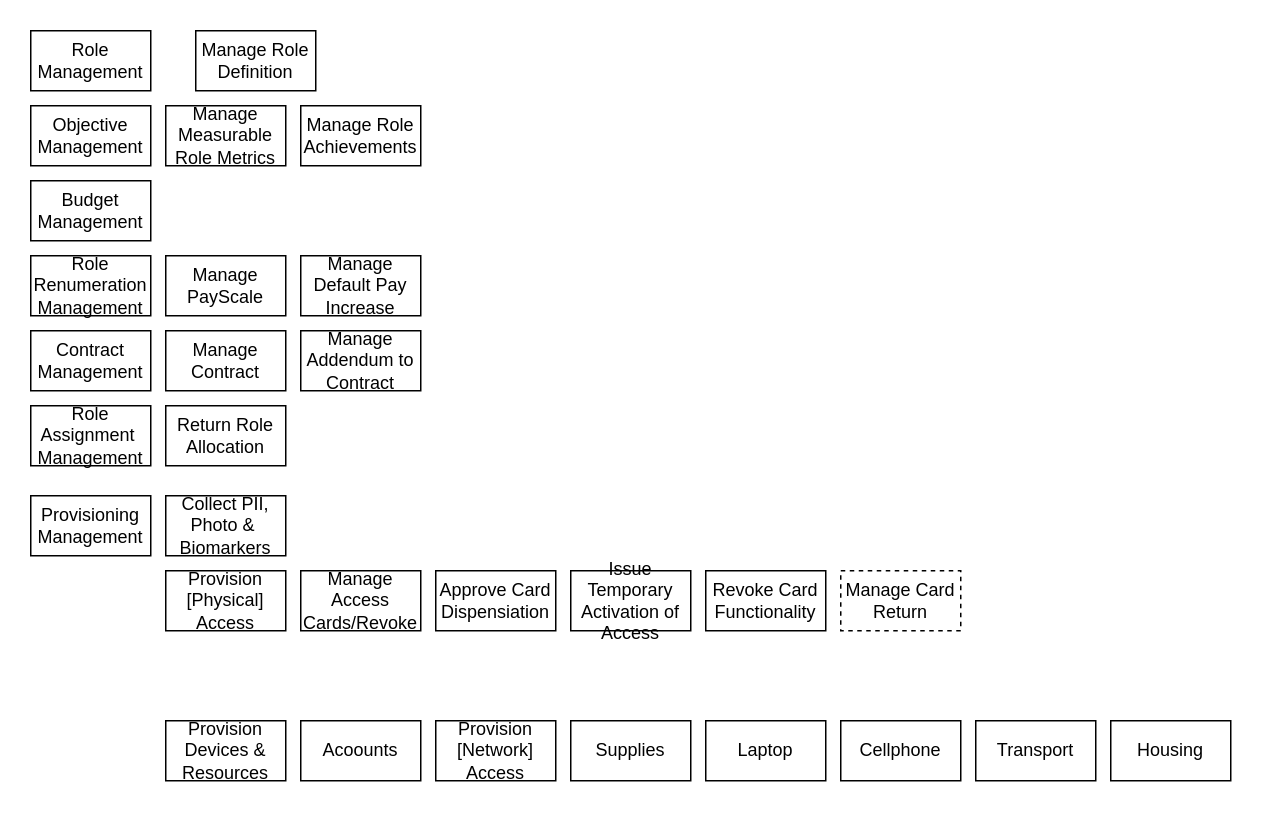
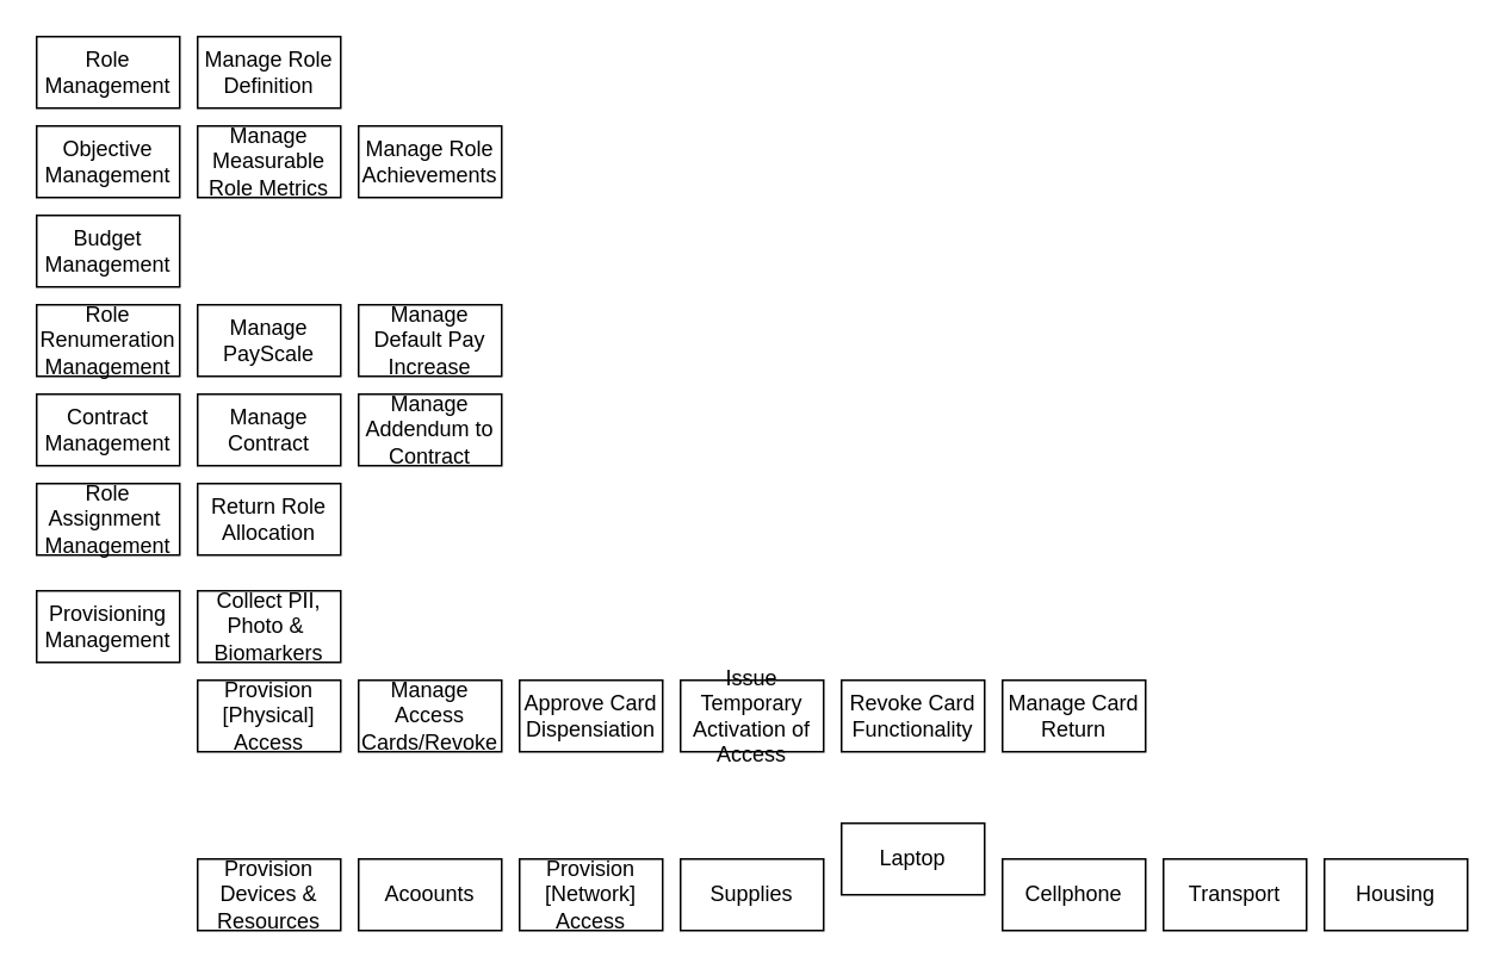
  <mxCell id="0" />
  <mxCell id="1" parent="0" />
  <mxCell id="2" value="Manage Access Cards/Revoke" style="rounded=0;whiteSpace=wrap;html=1;" vertex="1" parent="1"><mxGeometry x="200" y="380" width="80" height="40" as="geometry" /></mxCell>
  <mxCell id="3" value="Approve Card Dispensiation" style="rounded=0;whiteSpace=wrap;html=1;" vertex="1" parent="1"><mxGeometry x="290" y="380" width="80" height="40" as="geometry" /></mxCell>
  <mxCell id="4" value="Issue Temporary Activation of Access" style="rounded=0;whiteSpace=wrap;html=1;" vertex="1" parent="1"><mxGeometry x="380" y="380" width="80" height="40" as="geometry" /></mxCell>
  <mxCell id="5" value="Revoke Card Functionality" style="rounded=0;whiteSpace=wrap;html=1;" vertex="1" parent="1"><mxGeometry x="470" y="380" width="80" height="40" as="geometry" /></mxCell>
- <mxCell id="6" value="Manage Card Return" style="rounded=0;whiteSpace=wrap;html=1;dashed=1;" vertex="1" parent="1"><mxGeometry x="560" y="380" width="80" height="40" as="geometry" /></mxCell>
+ <mxCell id="6" value="Manage Card Return" style="rounded=0;whiteSpace=wrap;html=1;" vertex="1" parent="1"><mxGeometry x="560" y="380" width="80" height="40" as="geometry" /></mxCell>
  <mxCell id="7" value="Collect PII, Photo &amp;amp;&amp;nbsp; Biomarkers" style="rounded=0;whiteSpace=wrap;html=1;" vertex="1" parent="1"><mxGeometry x="110" y="330" width="80" height="40" as="geometry" /></mxCell>
  <mxCell id="8" value="Manage Contract" style="rounded=0;whiteSpace=wrap;html=1;" vertex="1" parent="1"><mxGeometry x="110" y="220" width="80" height="40" as="geometry" /></mxCell>
  <mxCell id="9" value="Manage PayScale" style="rounded=0;whiteSpace=wrap;html=1;" vertex="1" parent="1"><mxGeometry x="110" y="170" width="80" height="40" as="geometry" /></mxCell>
  <mxCell id="10" value="Manage Default Pay Increase" style="rounded=0;whiteSpace=wrap;html=1;" vertex="1" parent="1"><mxGeometry x="200" y="170" width="80" height="40" as="geometry" /></mxCell>
  <mxCell id="11" value="Manage Addendum to Contract" style="rounded=0;whiteSpace=wrap;html=1;" vertex="1" parent="1"><mxGeometry x="200" y="220" width="80" height="40" as="geometry" /></mxCell>
  <mxCell id="12" value="Return Role&lt;br&gt;Allocation" style="rounded=0;whiteSpace=wrap;html=1;" vertex="1" parent="1"><mxGeometry x="110" y="270" width="80" height="40" as="geometry" /></mxCell>
- <mxCell id="13" value="Manage Role&lt;br&gt;Definition" style="rounded=0;whiteSpace=wrap;html=1;" vertex="1" parent="1"><mxGeometry x="130" y="20" width="80" height="40" as="geometry" /></mxCell>
+ <mxCell id="13" value="Manage Role&lt;br&gt;Definition" style="rounded=0;whiteSpace=wrap;html=1;" vertex="1" parent="1"><mxGeometry x="110" y="20" width="80" height="40" as="geometry" /></mxCell>
  <mxCell id="14" value="Manage Measurable Role Metrics" style="rounded=0;whiteSpace=wrap;html=1;" vertex="1" parent="1"><mxGeometry x="110" y="70" width="80" height="40" as="geometry" /></mxCell>
  <mxCell id="15" value="Manage Role Achievements" style="rounded=0;whiteSpace=wrap;html=1;" vertex="1" parent="1"><mxGeometry x="200" y="70" width="80" height="40" as="geometry" /></mxCell>
  <mxCell id="16" value="Role Management" style="rounded=0;whiteSpace=wrap;html=1;" vertex="1" parent="1"><mxGeometry x="20" y="20" width="80" height="40" as="geometry" /></mxCell>
  <mxCell id="17" value="Objective Management" style="rounded=0;whiteSpace=wrap;html=1;" vertex="1" parent="1"><mxGeometry x="20" y="70" width="80" height="40" as="geometry" /></mxCell>
  <mxCell id="18" value="Role Assignment&amp;nbsp;&lt;br&gt;Management" style="rounded=0;whiteSpace=wrap;html=1;" vertex="1" parent="1"><mxGeometry x="20" y="270" width="80" height="40" as="geometry" /></mxCell>
  <mxCell id="19" value="Role Renumeration&lt;br&gt;Management" style="rounded=0;whiteSpace=wrap;html=1;" vertex="1" parent="1"><mxGeometry x="20" y="170" width="80" height="40" as="geometry" /></mxCell>
  <mxCell id="20" value="Budget Management" style="rounded=0;whiteSpace=wrap;html=1;" vertex="1" parent="1"><mxGeometry x="20" y="120" width="80" height="40" as="geometry" /></mxCell>
  <mxCell id="21" value="Contract Management" style="rounded=0;whiteSpace=wrap;html=1;" vertex="1" parent="1"><mxGeometry x="20" y="220" width="80" height="40" as="geometry" /></mxCell>
  <mxCell id="22" value="Provisioning Management" style="rounded=0;whiteSpace=wrap;html=1;" vertex="1" parent="1"><mxGeometry x="20" y="330" width="80" height="40" as="geometry" /></mxCell>
  <mxCell id="23" value="Provision Devices &amp;amp; Resources" style="rounded=0;whiteSpace=wrap;html=1;" vertex="1" parent="1"><mxGeometry x="110" y="480" width="80" height="40" as="geometry" /></mxCell>
  <mxCell id="24" value="Provision [Network] Access" style="rounded=0;whiteSpace=wrap;html=1;" vertex="1" parent="1"><mxGeometry x="290" y="480" width="80" height="40" as="geometry" /></mxCell>
  <mxCell id="25" value="Provision [Physical] Access" style="rounded=0;whiteSpace=wrap;html=1;" vertex="1" parent="1"><mxGeometry x="110" y="380" width="80" height="40" as="geometry" /></mxCell>
  <mxCell id="26" value="Cellphone" style="rounded=0;whiteSpace=wrap;html=1;direction=south;" vertex="1" parent="1"><mxGeometry x="560" y="480" width="80" height="40" as="geometry" /></mxCell>
- <mxCell id="27" value="Laptop" style="rounded=0;whiteSpace=wrap;html=1;" vertex="1" parent="1"><mxGeometry x="470" y="480" width="80" height="40" as="geometry" /></mxCell>
+ <mxCell id="27" value="Laptop" style="rounded=0;whiteSpace=wrap;html=1;" vertex="1" parent="1"><mxGeometry x="470" y="460" width="80" height="40" as="geometry" /></mxCell>
  <mxCell id="28" value="Transport" style="rounded=0;whiteSpace=wrap;html=1;direction=south;" vertex="1" parent="1"><mxGeometry x="650" y="480" width="80" height="40" as="geometry" /></mxCell>
  <mxCell id="29" value="Housing" style="rounded=0;whiteSpace=wrap;html=1;direction=south;" vertex="1" parent="1"><mxGeometry x="740" y="480" width="80" height="40" as="geometry" /></mxCell>
  <mxCell id="30" value="Supplies" style="rounded=0;whiteSpace=wrap;html=1;" vertex="1" parent="1"><mxGeometry x="380" y="480" width="80" height="40" as="geometry" /></mxCell>
  <mxCell id="31" value="Acoounts" style="rounded=0;whiteSpace=wrap;html=1;" vertex="1" parent="1"><mxGeometry x="200" y="480" width="80" height="40" as="geometry" /></mxCell>
